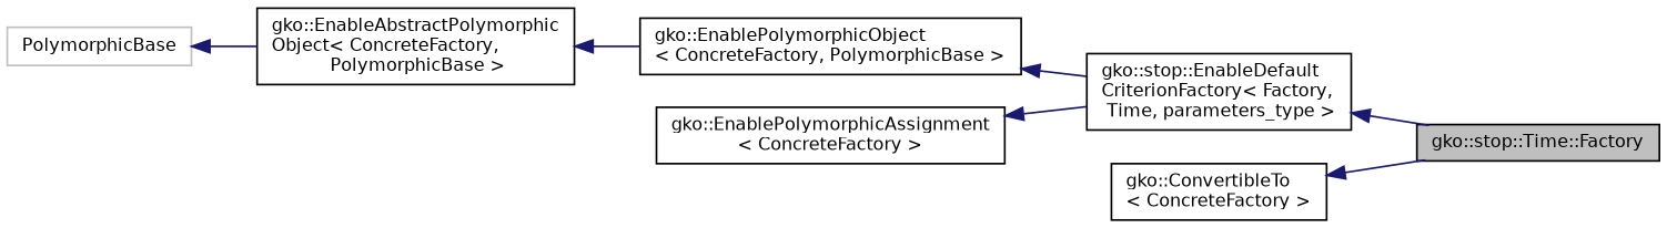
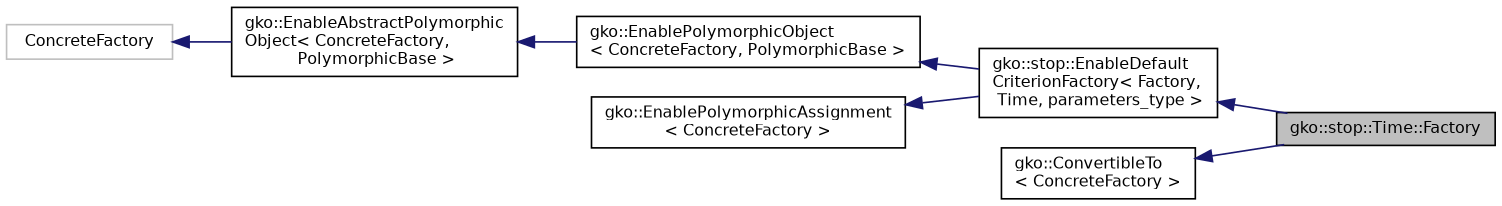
  digraph {
    rankdir=LR
    node [color=black fillcolor=white fontname=Helvetica fontsize=10 shape=record style=filled]
    edge [color=midnightblue dir=back fontname=Helvetica fontsize=10 labelfontname=Helvetica labelfontsize=10 style=solid]
    n1 [fillcolor=grey75 fontcolor=black height=0.2 label="gko::stop::Time::Factory" width=0.4]
    n2 [height=0.2 label="gko::stop::EnableDefault\lCriterionFactory\< Factory,\l Time, parameters_type \>" width=0.4]
    n3 [height=0.2 label="gko::EnablePolymorphicObject\l\< ConcreteFactory, PolymorphicBase \>" width=0.4]
    n4 [height=0.2 label="gko::EnableAbstractPolymorphic\lObject\< ConcreteFactory,\l PolymorphicBase \>" width=0.4]
-   n5 [color=grey75 height=0.2 label=PolymorphicBase width=0.4]
+   n5 [color=grey75 height=0.2 label=ConcreteFactory width=0.4]
    n6 [height=0.2 label="gko::EnablePolymorphicAssignment\l\< ConcreteFactory \>" width=0.4]
    n7 [height=0.2 label="gko::ConvertibleTo\l\< ConcreteFactory \>" width=0.4]
    n2 -> n1
    n3 -> n2
    n4 -> n3
    n5 -> n4
    n6 -> n2
    n7 -> n1
  }
